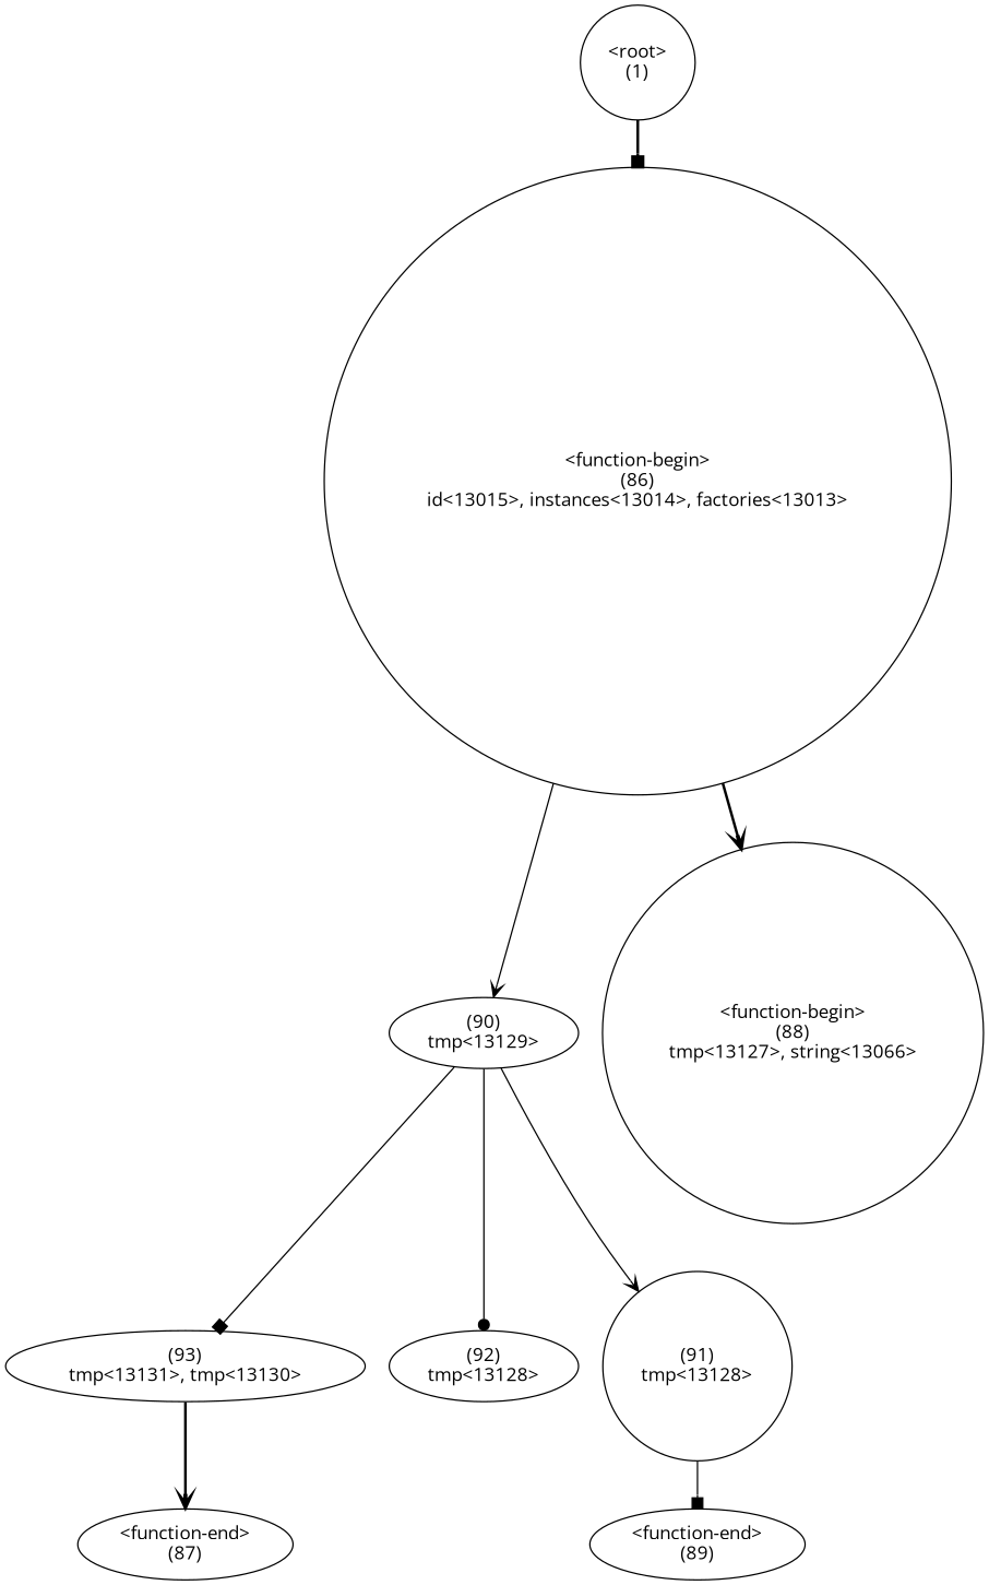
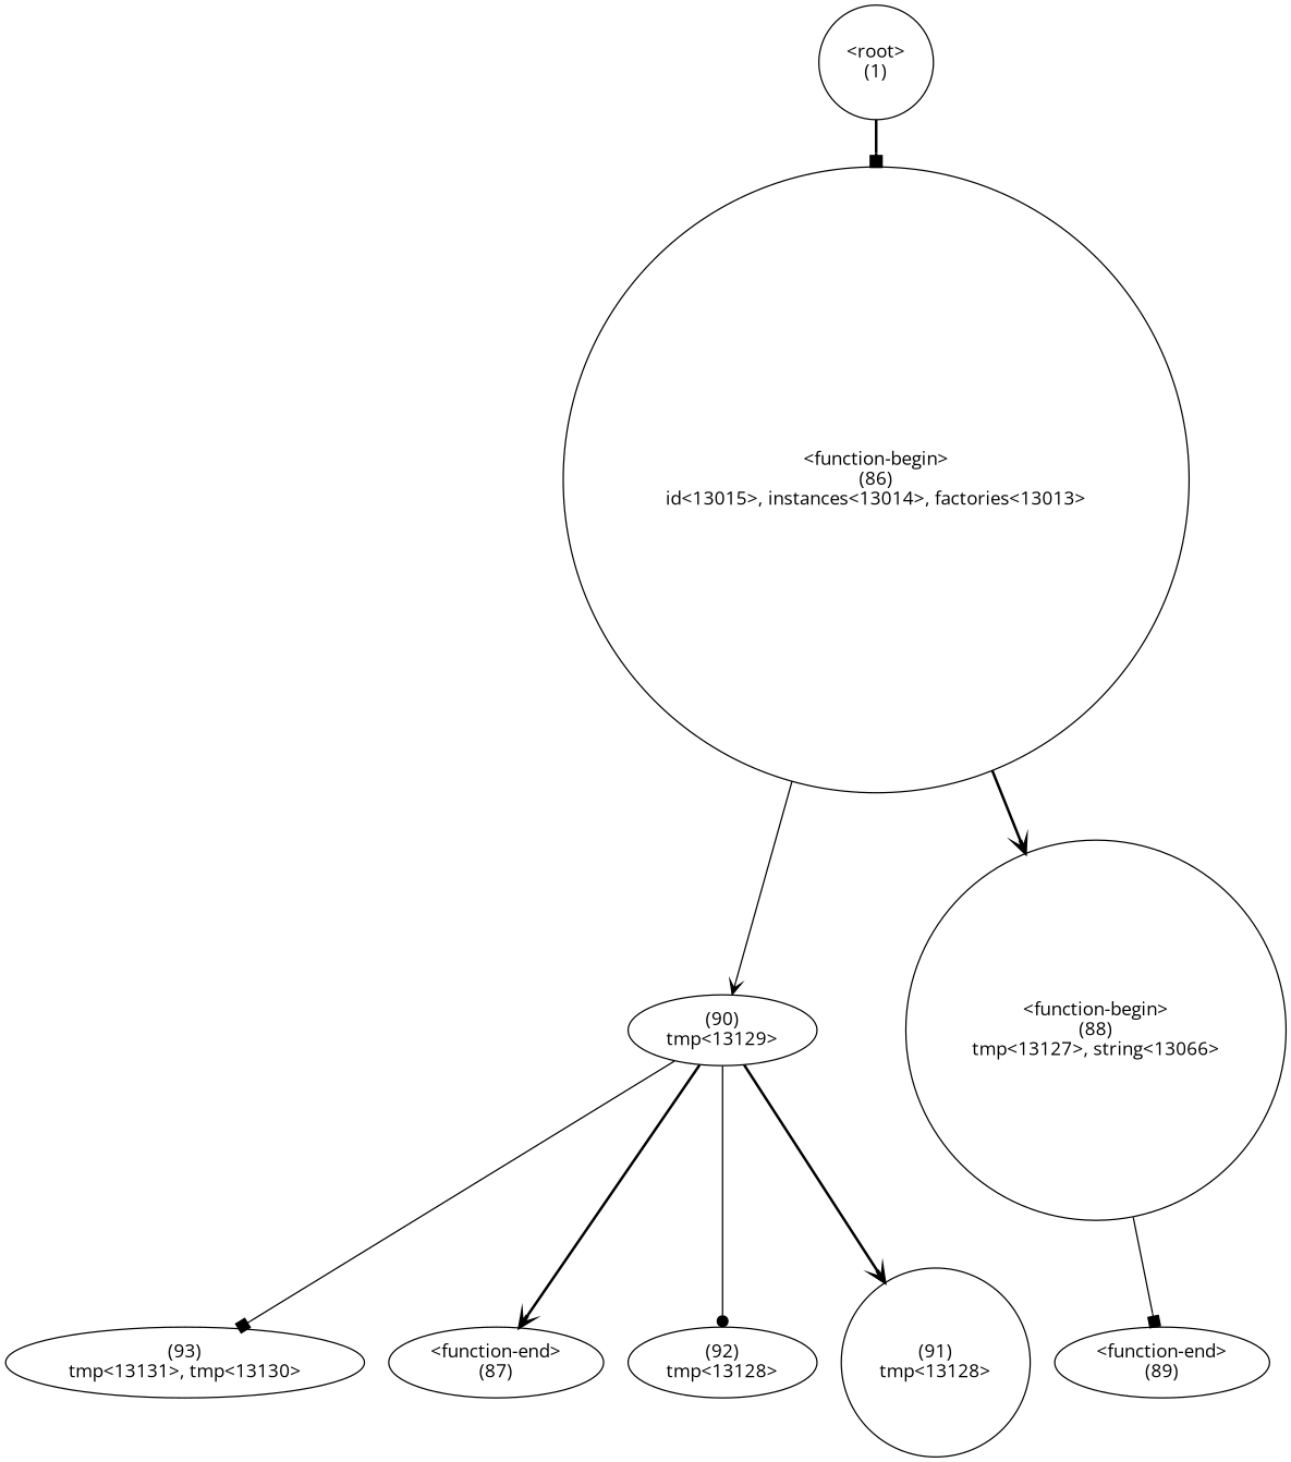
  digraph {
    fontname="Open Sans"
    node [fontname="Open Sans" shape=ellipse]
    edge [arrowhead=vee fontname="Open Sans" style=bold]
    n1 [label="(93)\ntmp<13131>, tmp<13130>"]
    n2 [label="<function-end>\n(87)"]
    n3 [label="(92)\ntmp<13128>"]
    n4 [label="(91)\ntmp<13128>" shape=circle]
    n5 [label="(90)\ntmp<13129>"]
    n6 [label="<function-end>\n(89)"]
    n7 [label="<function-begin>\n(88)\ntmp<13127>, string<13066>" shape=circle]
    n8 [label="<function-begin>\n(86)\nid<13015>, instances<13014>, factories<13013>" shape=circle]
    n9 [label="<root>\n(1)" shape=circle]
-   n1 -> n2
+   n5 -> n2
    n5 -> n1 [arrowhead=box style=solid]
    n5 -> n3 [arrowhead=dot style=solid]
-   n5 -> n4 [style=solid]
-   n4 -> n6 [arrowhead=box style=solid]
+   n5 -> n4
+   n7 -> n6 [arrowhead=box style=solid]
    n8 -> n5 [style=solid]
    n8 -> n7
    n9 -> n8 [arrowhead=box]
  }
